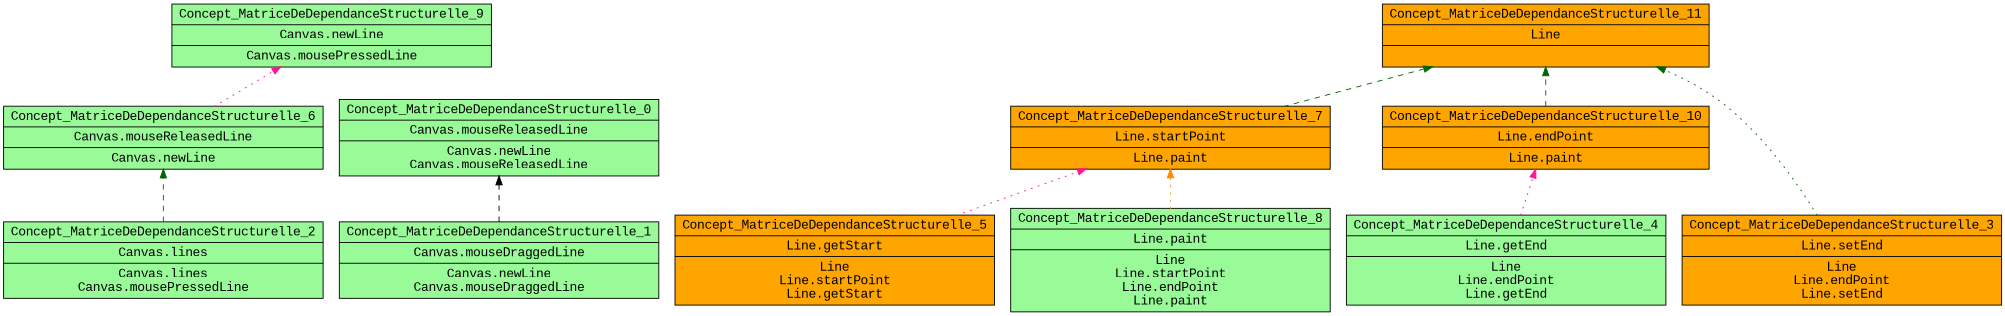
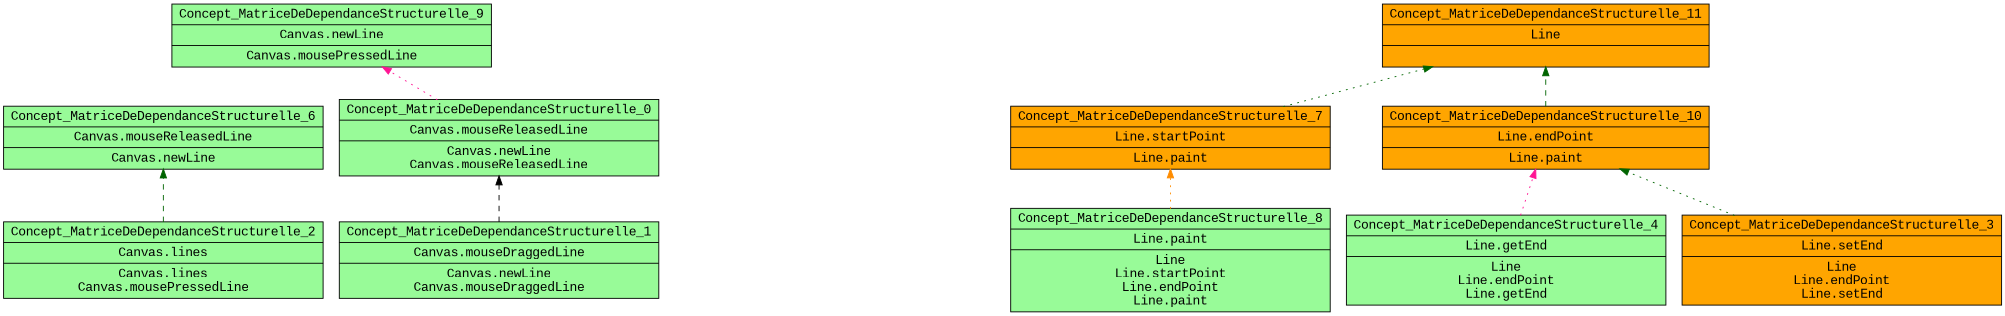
  digraph {
    fontname="Liberation Mono"
    rankdir=BT
    node [fillcolor=palegreen fontname="Liberation Mono" shape=record style=filled]
    edge [color=darkgreen fontname="Liberation Mono" style=dotted]
    n1 [label="{Concept_MatriceDeDependanceStructurelle_2|Canvas.lines\n|Canvas.lines\nCanvas.mousePressedLine\n}"]
    n2 [label="{Concept_MatriceDeDependanceStructurelle_6|Canvas.mouseReleasedLine\n|Canvas.newLine\n}"]
    n3 [label="{Concept_MatriceDeDependanceStructurelle_1|Canvas.mouseDraggedLine\n|Canvas.newLine\nCanvas.mouseDraggedLine\n}"]
    n4 [label="{Concept_MatriceDeDependanceStructurelle_9|Canvas.newLine\n|Canvas.mousePressedLine\n}"]
    n5 [label="{Concept_MatriceDeDependanceStructurelle_0|Canvas.mouseReleasedLine\n|Canvas.newLine\nCanvas.mouseReleasedLine\n}"]
    n6 [label="{Concept_MatriceDeDependanceStructurelle_4|Line.getEnd\n|Line\nLine.endPoint\nLine.getEnd\n}"]
    n7 [fillcolor=orange label="{Concept_MatriceDeDependanceStructurelle_10|Line.endPoint\n|Line.paint\n}"]
-   n8 [fillcolor=orange label="{Concept_MatriceDeDependanceStructurelle_5|Line.getStart\n|Line\nLine.startPoint\nLine.getStart\n}"]
    n9 [fillcolor=orange label="{Concept_MatriceDeDependanceStructurelle_7|Line.startPoint\n|Line.paint\n}"]
    n10 [label="{Concept_MatriceDeDependanceStructurelle_8|Line.paint\n|Line\nLine.startPoint\nLine.endPoint\nLine.paint\n}"]
    n11 [fillcolor=orange label="{Concept_MatriceDeDependanceStructurelle_11|Line\n|}"]
    n12 [fillcolor=orange label="{Concept_MatriceDeDependanceStructurelle_3|Line.setEnd\n|Line\nLine.endPoint\nLine.setEnd\n}"]
    subgraph sub_1 {
      label=MatriceDeDependanceStructurelle
      n1
      n2
      n3
      n4
      n5
      n6
      n7
-     n8
      n9
      n10
      n11
      n12
    }
    n1 -> n2 [style=dashed]
    n3 -> n5 [color=black style=dashed]
-   n2 -> n4 [color=deeppink]
+   n5 -> n4 [color=deeppink]
    n6 -> n7 [color=deeppink]
    n7 -> n11 [style=dashed]
-   n8 -> n9 [color=deeppink]
-   n9 -> n11 [style=dashed]
+   n9 -> n11
    n10 -> n9 [color=darkorange]
-   n12 -> n11
+   n12 -> n7
  }
